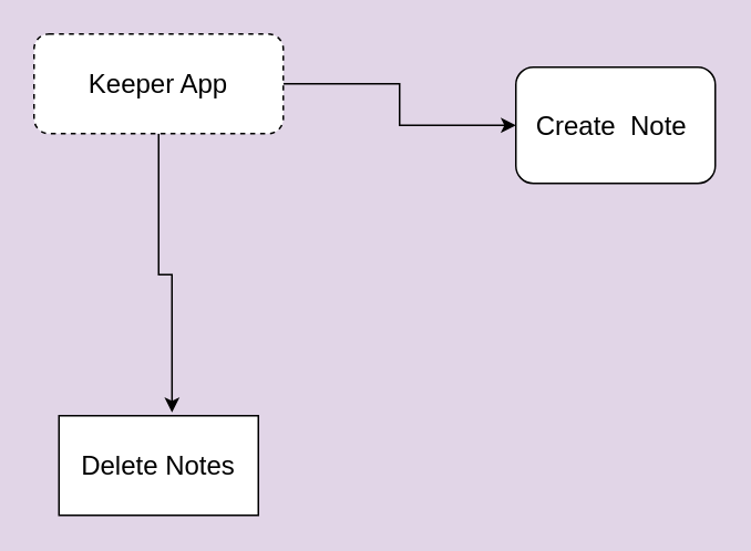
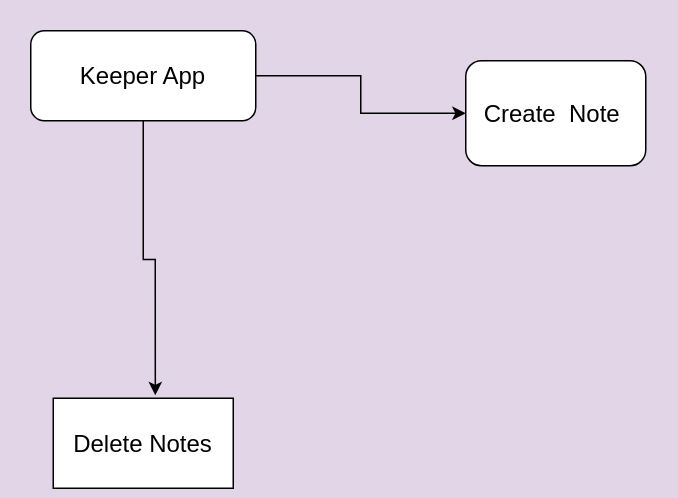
  <mxCell id="0" />
  <mxCell id="1" parent="0" />
  <mxCell id="2" style="edgeStyle=orthogonalEdgeStyle;rounded=0;orthogonalLoop=1;jettySize=auto;html=1;exitX=1;exitY=0.5;exitDx=0;exitDy=0;labelBackgroundColor=#9AC7BF;entryX=0;entryY=0.5;entryDx=0;entryDy=0;" edge="1" parent="1" source="4" target="5"><mxGeometry relative="1" as="geometry"><mxPoint x="150" y="-40" as="targetPoint" /></mxGeometry></mxCell>
  <mxCell id="3" style="edgeStyle=orthogonalEdgeStyle;rounded=0;orthogonalLoop=1;jettySize=auto;html=1;exitX=0.5;exitY=1;exitDx=0;exitDy=0;entryX=0.567;entryY=-0.033;entryDx=0;entryDy=0;entryPerimeter=0;fontSize=16;labelBackgroundColor=#7EA6E0;" edge="1" parent="1" source="4" target="6"><mxGeometry relative="1" as="geometry" /></mxCell>
- <mxCell id="4" value="Keeper App" style="rounded=1;whiteSpace=wrap;html=1;fontSize=16;dashed=1;" vertex="1" parent="1"><mxGeometry x="20" y="20" width="150" height="60" as="geometry" /></mxCell>
+ <mxCell id="4" value="Keeper App" style="rounded=1;whiteSpace=wrap;html=1;fontSize=16;" vertex="1" parent="1"><mxGeometry x="20" y="20" width="150" height="60" as="geometry" /></mxCell>
  <mxCell id="5" value="Create &amp;nbsp;Note&amp;nbsp;" style="rounded=1;whiteSpace=wrap;html=1;fontSize=16;" vertex="1" parent="1"><mxGeometry x="310" y="40" width="120" height="70" as="geometry" /></mxCell>
- <mxCell id="6" value="Delete Notes" style="rounded=0;whiteSpace=wrap;html=1;fontSize=16;" vertex="1" parent="1"><mxGeometry x="35" y="250" width="120" height="60" as="geometry" /></mxCell>
+ <mxCell id="6" value="Delete Notes" style="rounded=0;whiteSpace=wrap;html=1;fontSize=16;" vertex="1" parent="1"><mxGeometry x="35" y="265" width="120" height="60" as="geometry" /></mxCell>
